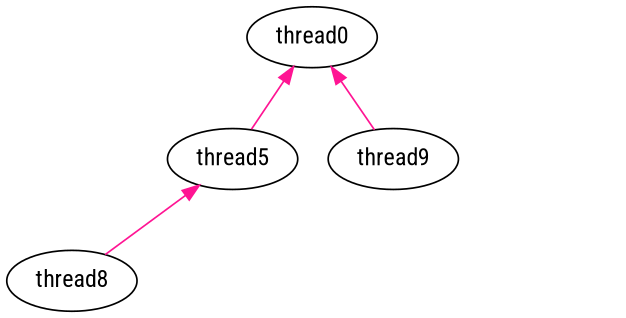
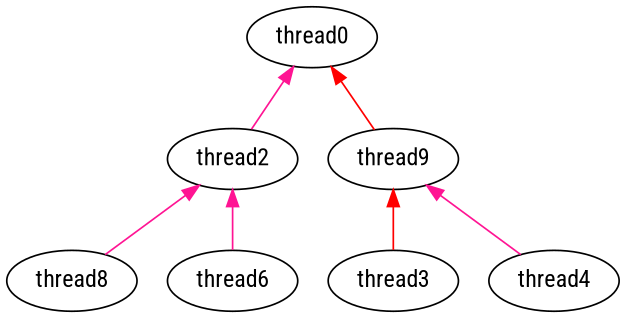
  digraph {
    fontname="Roboto Condensed"
    rankdir=BT
    node [fontname="Roboto Condensed"]
    edge [color=deeppink fontname="Roboto Condensed"]
    n1 [label=thread9]
    thread0
-   thread2 [label=thread5]
+   thread2
+   thread3
+   thread4
    n6 [label=thread8]
-   n1 -> thread0
+   thread6
+   n1 -> thread0 [color=red]
    thread2 -> thread0
+   thread3 -> n1 [color=red]
+   thread4 -> n1
    n6 -> thread2
+   thread6 -> thread2
  }
